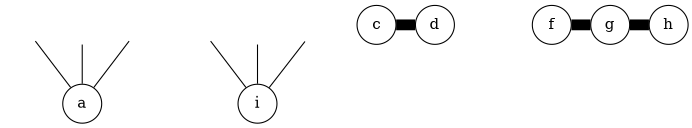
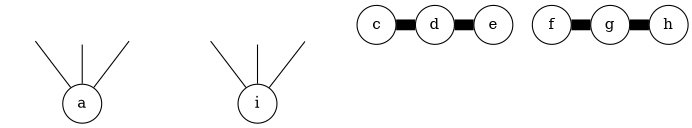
  graph {
    fontname="DejaVu Serif"
    node [fontname="DejaVu Serif" shape=circle]
    edge [fontname="DejaVu Serif"]
    a
    i
    c
    d
+   e
    f
    g
    h
    u [style=invis]
    v [style=invis]
    w [style=invis]
    x [style=invis]
    y [style=invis]
    z [style=invis]
    subgraph sub_1 {
      rank=same
      a
      i
    }
    subgraph sub_2 {
      rank=same
      c
      d
+     e
      f
      g
      h
    }
    subgraph sub_3 {
      a
      c
      d
      u
      v
      w
      x
      y
      z
    }
    c -- d [style="setlinewidth(10)"]
+   d -- e [style="setlinewidth(10)"]
    f -- g [style="setlinewidth(10)"]
    g -- h [style="setlinewidth(10)"]
    u -- i
    v -- i
    w -- i
    x -- a
    y -- a
    z -- a
  }
